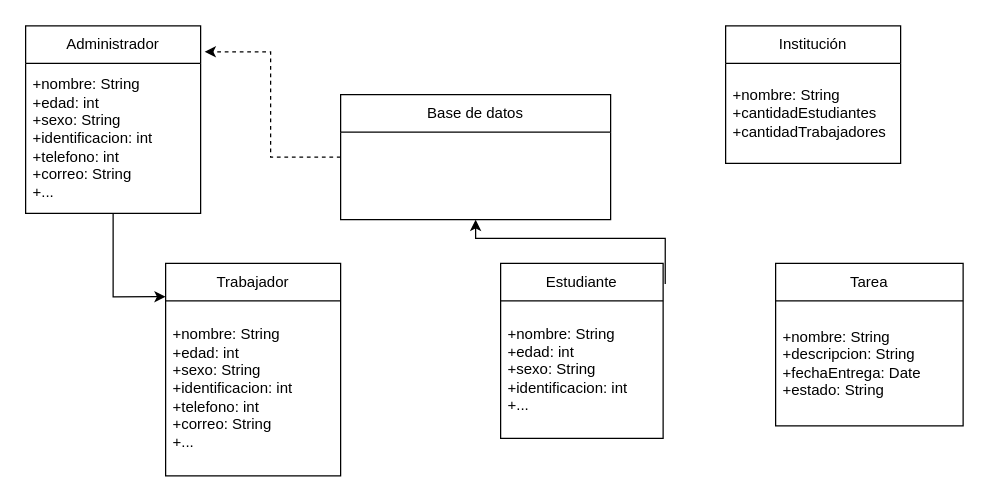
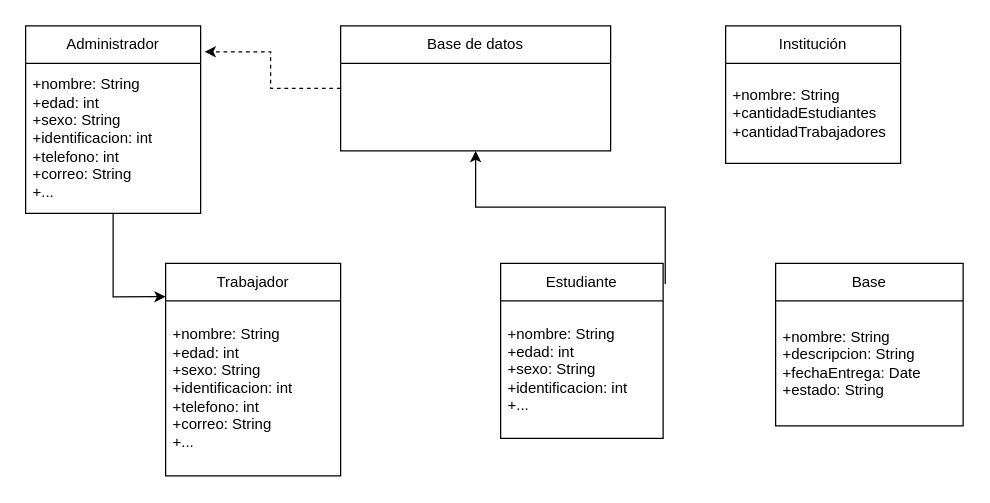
  <mxCell id="0" />
  <mxCell id="1" parent="0" />
- <mxCell id="2" value="Base de datos" style="swimlane;fontStyle=0;childLayout=stackLayout;horizontal=1;startSize=30;horizontalStack=0;resizeParent=1;resizeParentMax=0;resizeLast=0;collapsible=1;marginBottom=0;whiteSpace=wrap;html=1;" parent="1" vertex="1"><mxGeometry x="272" y="75" width="216" height="100" as="geometry" /></mxCell>
+ <mxCell id="2" value="Base de datos" style="swimlane;fontStyle=0;childLayout=stackLayout;horizontal=1;startSize=30;horizontalStack=0;resizeParent=1;resizeParentMax=0;resizeLast=0;collapsible=1;marginBottom=0;whiteSpace=wrap;html=1;" parent="1" vertex="1"><mxGeometry x="272" y="20" width="216" height="100" as="geometry" /></mxCell>
  <mxCell id="3" value="Trabajador" style="swimlane;fontStyle=0;childLayout=stackLayout;horizontal=1;startSize=30;horizontalStack=0;resizeParent=1;resizeParentMax=0;resizeLast=0;collapsible=1;marginBottom=0;whiteSpace=wrap;html=1;" parent="1" vertex="1"><mxGeometry x="132" y="210" width="140" height="170" as="geometry" /></mxCell>
  <mxCell id="4" value="+nombre: String&lt;br style=&quot;border-color: var(--border-color);&quot;&gt;&lt;span style=&quot;&quot;&gt;+edad: int&lt;/span&gt;&lt;br style=&quot;border-color: var(--border-color);&quot;&gt;&lt;span style=&quot;&quot;&gt;+sexo: String&lt;/span&gt;&lt;br style=&quot;border-color: var(--border-color);&quot;&gt;&lt;span style=&quot;&quot;&gt;+identificacion: int&lt;/span&gt;&lt;br style=&quot;border-color: var(--border-color);&quot;&gt;&lt;span style=&quot;&quot;&gt;+telefono: int&lt;/span&gt;&lt;br style=&quot;border-color: var(--border-color);&quot;&gt;&lt;span style=&quot;&quot;&gt;+correo: String&lt;/span&gt;&lt;br style=&quot;border-color: var(--border-color);&quot;&gt;&lt;span style=&quot;&quot;&gt;+...&lt;/span&gt;" style="text;strokeColor=none;fillColor=none;align=left;verticalAlign=middle;spacingLeft=4;spacingRight=4;overflow=hidden;points=[[0,0.5],[1,0.5]];portConstraint=eastwest;rotatable=0;whiteSpace=wrap;html=1;" parent="3" vertex="1"><mxGeometry y="30" width="140" height="140" as="geometry" /></mxCell>
  <mxCell id="5" style="edgeStyle=orthogonalEdgeStyle;rounded=0;orthogonalLoop=1;jettySize=auto;html=1;entryX=0;entryY=0.157;entryDx=0;entryDy=0;entryPerimeter=0;" edge="1" parent="1" source="6" target="3"><mxGeometry relative="1" as="geometry" /></mxCell>
  <mxCell id="6" value="Administrador" style="swimlane;fontStyle=0;childLayout=stackLayout;horizontal=1;startSize=30;horizontalStack=0;resizeParent=1;resizeParentMax=0;resizeLast=0;collapsible=1;marginBottom=0;whiteSpace=wrap;html=1;" parent="1" vertex="1"><mxGeometry x="20" y="20" width="140" height="150" as="geometry" /></mxCell>
  <mxCell id="7" value="+nombre: String&lt;br&gt;+edad: int&lt;br&gt;+sexo: String&lt;br&gt;+identificacion: int&lt;br&gt;+telefono: int&lt;br&gt;+correo: String&lt;br&gt;+..." style="text;strokeColor=none;fillColor=none;align=left;verticalAlign=middle;spacingLeft=4;spacingRight=4;overflow=hidden;points=[[0,0.5],[1,0.5]];portConstraint=eastwest;rotatable=0;whiteSpace=wrap;html=1;" parent="6" vertex="1"><mxGeometry y="30" width="140" height="120" as="geometry" /></mxCell>
  <mxCell id="8" value="Institución" style="swimlane;fontStyle=0;childLayout=stackLayout;horizontal=1;startSize=30;horizontalStack=0;resizeParent=1;resizeParentMax=0;resizeLast=0;collapsible=1;marginBottom=0;whiteSpace=wrap;html=1;" parent="1" vertex="1"><mxGeometry x="580" y="20" width="140" height="110" as="geometry" /></mxCell>
  <mxCell id="9" value="+nombre: String&lt;br&gt;+cantidadEstudiantes&lt;br&gt;+cantidadTrabajadores" style="text;strokeColor=none;fillColor=none;align=left;verticalAlign=middle;spacingLeft=4;spacingRight=4;overflow=hidden;points=[[0,0.5],[1,0.5]];portConstraint=eastwest;rotatable=0;whiteSpace=wrap;html=1;" parent="8" vertex="1"><mxGeometry y="30" width="140" height="80" as="geometry" /></mxCell>
- <mxCell id="10" value="Tarea" style="swimlane;fontStyle=0;childLayout=stackLayout;horizontal=1;startSize=30;horizontalStack=0;resizeParent=1;resizeParentMax=0;resizeLast=0;collapsible=1;marginBottom=0;whiteSpace=wrap;html=1;" parent="1" vertex="1"><mxGeometry x="620" y="210" width="150" height="130" as="geometry" /></mxCell>
+ <mxCell id="10" value="Base" style="swimlane;fontStyle=0;childLayout=stackLayout;horizontal=1;startSize=30;horizontalStack=0;resizeParent=1;resizeParentMax=0;resizeLast=0;collapsible=1;marginBottom=0;whiteSpace=wrap;html=1;" parent="1" vertex="1"><mxGeometry x="620" y="210" width="150" height="130" as="geometry" /></mxCell>
  <mxCell id="11" value="+nombre: String&lt;br&gt;+descripcion: String&lt;br&gt;+fechaEntrega: Date&lt;br&gt;+estado: String" style="text;strokeColor=none;fillColor=none;align=left;verticalAlign=middle;spacingLeft=4;spacingRight=4;overflow=hidden;points=[[0,0.5],[1,0.5]];portConstraint=eastwest;rotatable=0;whiteSpace=wrap;html=1;" parent="10" vertex="1"><mxGeometry y="30" width="150" height="100" as="geometry" /></mxCell>
  <mxCell id="12" value="Estudiante" style="swimlane;fontStyle=0;childLayout=stackLayout;horizontal=1;startSize=30;horizontalStack=0;resizeParent=1;resizeParentMax=0;resizeLast=0;collapsible=1;marginBottom=0;whiteSpace=wrap;html=1;" parent="1" vertex="1"><mxGeometry x="400" y="210" width="130" height="140" as="geometry" /></mxCell>
  <mxCell id="13" value="+nombre: String&lt;br style=&quot;border-color: var(--border-color);&quot;&gt;+edad: int&lt;br style=&quot;border-color: var(--border-color);&quot;&gt;+sexo: String&lt;br style=&quot;border-color: var(--border-color);&quot;&gt;+identificacion: int&lt;br style=&quot;border-color: var(--border-color);&quot;&gt;+..." style="text;strokeColor=none;fillColor=none;align=left;verticalAlign=middle;spacingLeft=4;spacingRight=4;overflow=hidden;points=[[0,0.5],[1,0.5]];portConstraint=eastwest;rotatable=0;whiteSpace=wrap;html=1;" parent="12" vertex="1"><mxGeometry y="30" width="130" height="110" as="geometry" /></mxCell>
  <mxCell id="14" style="edgeStyle=orthogonalEdgeStyle;rounded=0;orthogonalLoop=1;jettySize=auto;html=1;entryX=1.023;entryY=0.138;entryDx=0;entryDy=0;entryPerimeter=0;dashed=1;" edge="1" parent="1" source="2" target="6"><mxGeometry relative="1" as="geometry" /></mxCell>
  <mxCell id="15" style="edgeStyle=orthogonalEdgeStyle;rounded=0;orthogonalLoop=1;jettySize=auto;html=1;exitX=1.013;exitY=0.118;exitDx=0;exitDy=0;exitPerimeter=0;" edge="1" parent="1" source="12" target="2"><mxGeometry relative="1" as="geometry" /></mxCell>
